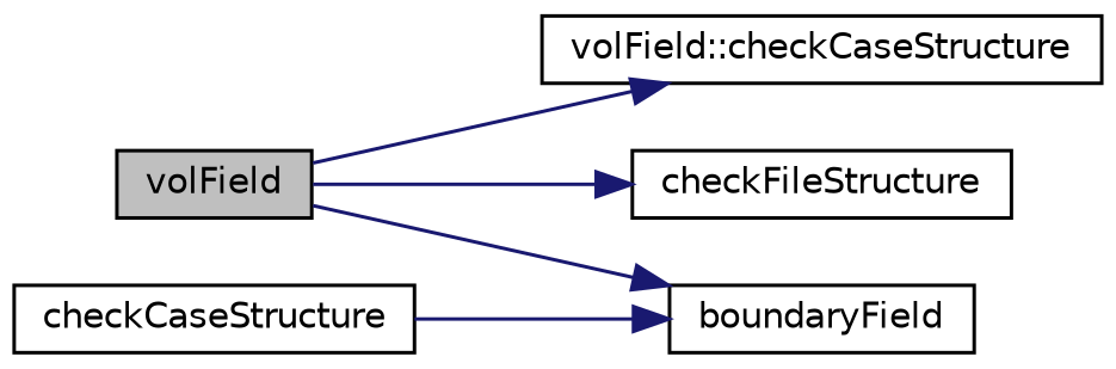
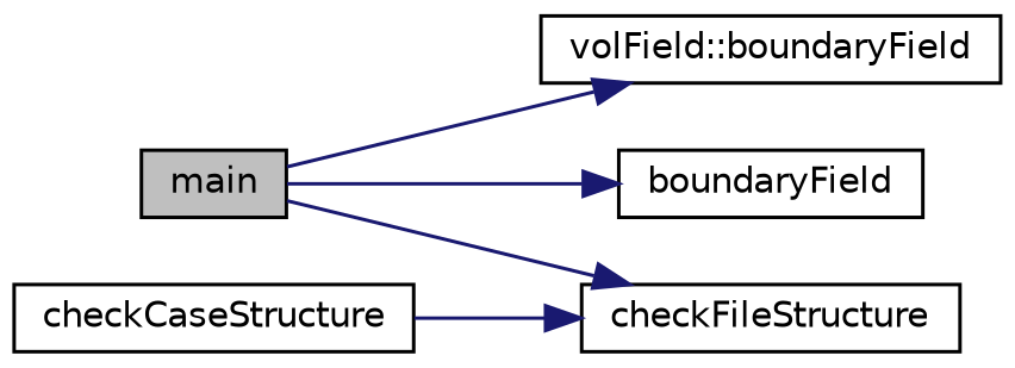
  digraph {
    rankdir=LR
    node [color=black fontname=Helvetica fontsize=10 shape=record]
    edge [color=midnightblue fontname=Helvetica fontsize=10 labelfontname=Helvetica labelfontsize=10 style=solid]
-   n1 [fillcolor=grey75 fontcolor=black height=0.2 label=volField style=filled width=0.4]
-   n2 [height=0.2 label="volField::checkCaseStructure" width=0.4]
+   n1 [fillcolor=grey75 fontcolor=black height=0.2 label=main style=filled width=0.4]
+   n2 [height=0.2 label="volField::boundaryField" width=0.4]
    n3 [height=0.2 label=boundaryField width=0.4]
    n4 [height=0.2 label=checkFileStructure width=0.4]
    n5 [height=0.2 label=checkCaseStructure width=0.4]
    n1 -> n2
    n1 -> n3
    n1 -> n4
-   n5 -> n3
+   n5 -> n4
  }
